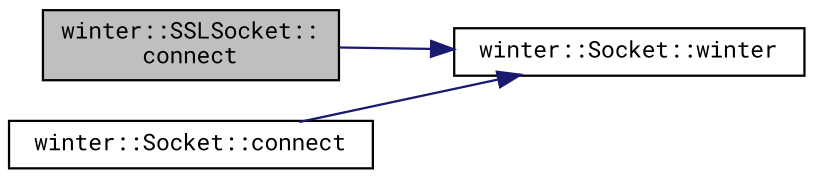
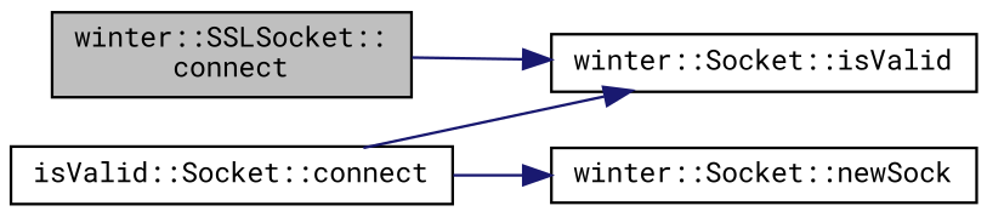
  digraph {
    fontname="Roboto Mono"
    rankdir=LR
    node [color=black fillcolor=white fontname="Roboto Mono" fontsize=10 shape=record style=filled]
    edge [color=midnightblue fontname="Roboto Mono" fontsize=10 labelfontname=Helvetica labelfontsize=10 style=solid]
    n1 [fillcolor=grey75 fontcolor=black height=0.2 label="winter::SSLSocket::\lconnect" width=0.4]
-   n2 [height=0.2 label="winter::Socket::winter" width=0.4]
-   n3 [height=0.2 label="winter::Socket::connect" width=0.4]
+   n2 [height=0.2 label="winter::Socket::isValid" width=0.4]
+   n3 [height=0.2 label="isValid::Socket::connect" width=0.4]
+   n4 [height=0.2 label="winter::Socket::newSock" width=0.4]
    n1 -> n2
    n3 -> n2
+   n3 -> n4
  }
